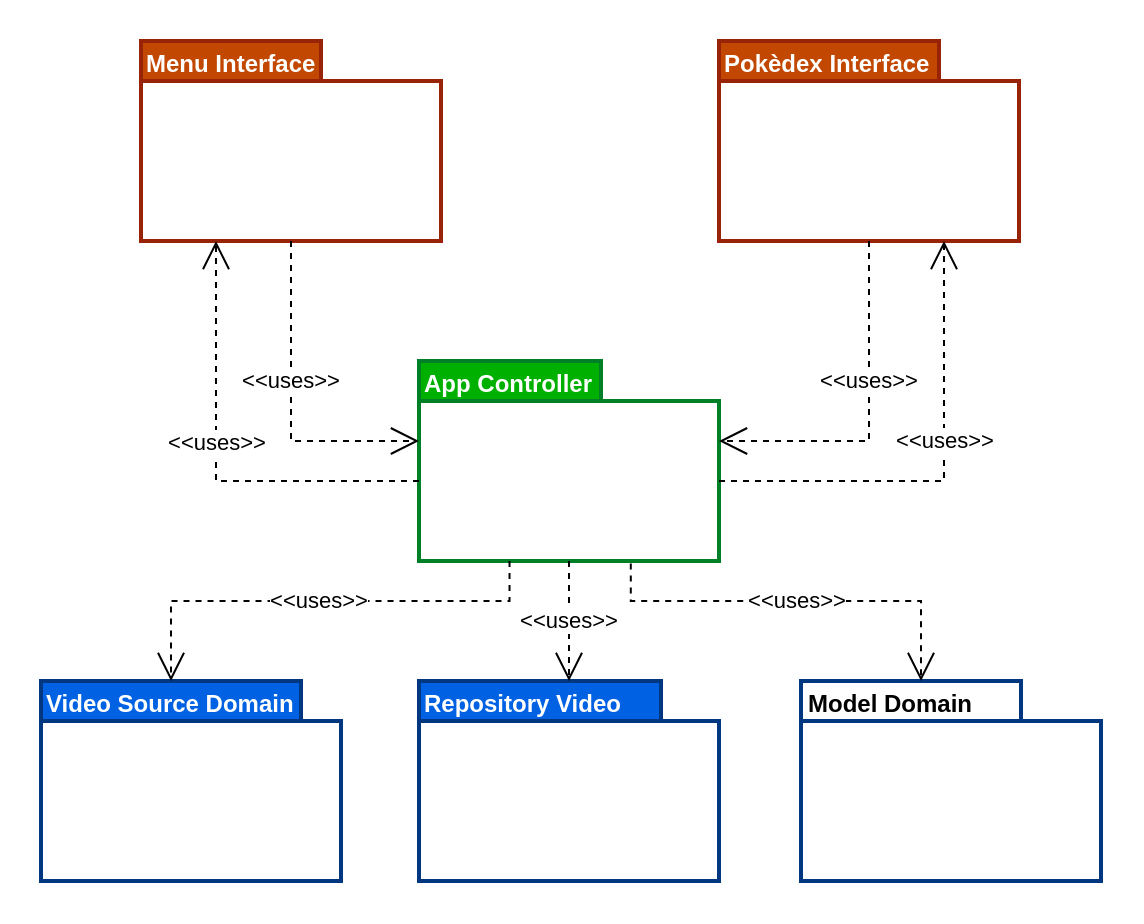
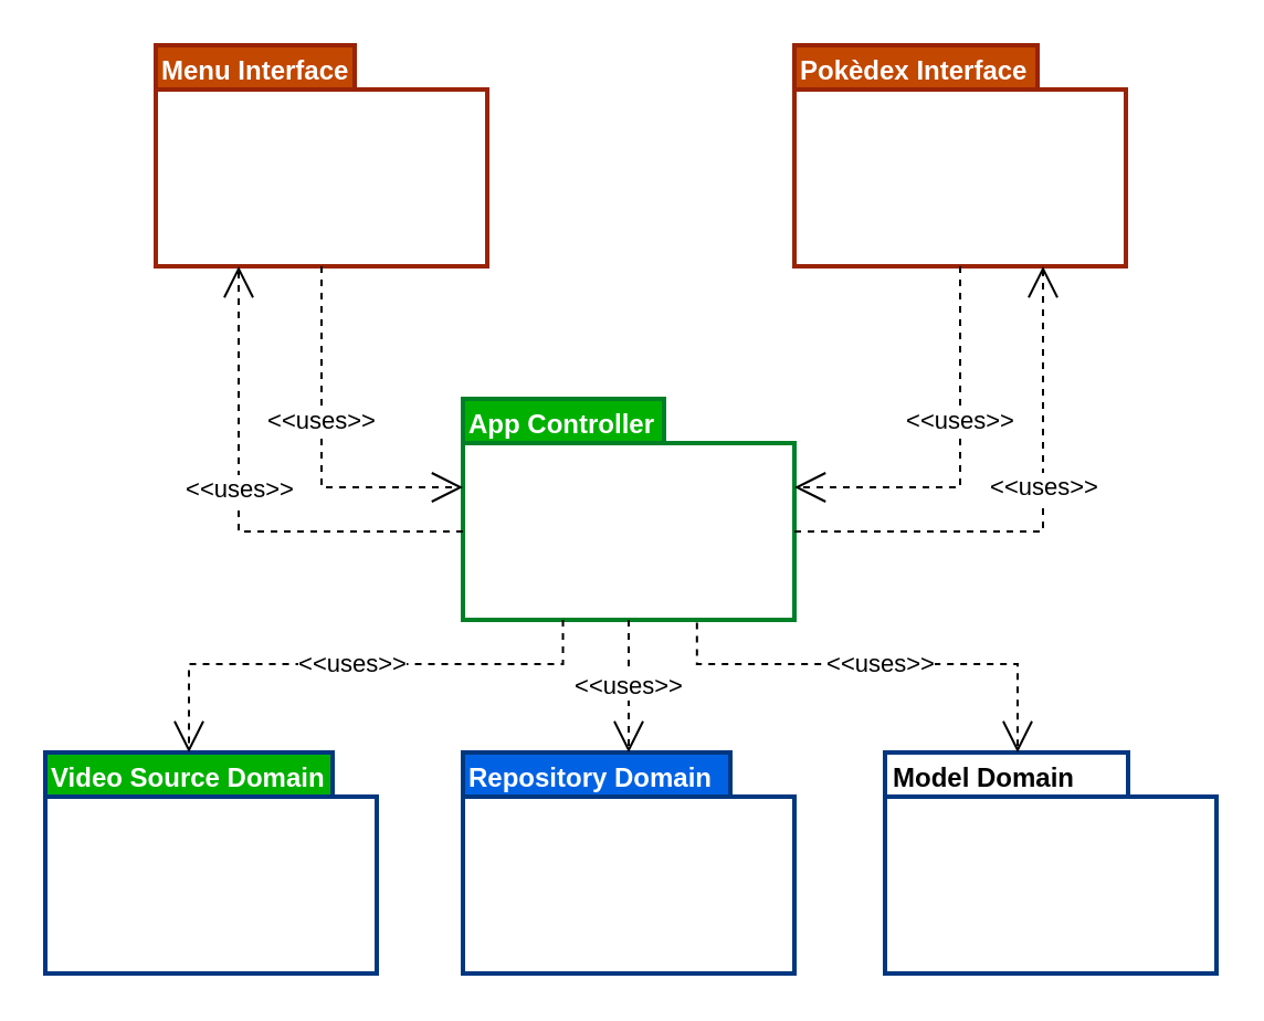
  <mxCell id="0" />
  <mxCell id="1" parent="0" />
  <mxCell id="2" value="Menu&amp;nbsp;Interface" style="shape=folder;fontStyle=1;spacingTop=0;tabWidth=90;tabHeight=20;tabPosition=left;html=1;verticalAlign=top;spacing=0;align=left;spacingLeft=4;strokeWidth=2;strokeColor=#992306;noLabel=0;movableLabel=0;" parent="1" vertex="1"><mxGeometry x="70" y="20" width="150" height="100" as="geometry" /></mxCell>
  <mxCell id="3" value="Pokèdex&amp;nbsp;Interface" style="shape=folder;fontStyle=1;spacingTop=0;tabWidth=110;tabHeight=20;tabPosition=left;html=1;verticalAlign=top;spacing=0;align=left;spacingLeft=4;strokeWidth=2;strokeColor=#992306;" parent="1" vertex="1"><mxGeometry x="359" y="20" width="150" height="100" as="geometry" /></mxCell>
  <mxCell id="4" value="&lt;span style=&quot;text-align: center&quot;&gt;App Controller&lt;/span&gt;" style="shape=folder;fontStyle=1;spacingTop=0;tabWidth=91;tabHeight=20;tabPosition=left;html=1;verticalAlign=top;spacing=0;align=left;spacingLeft=4;strokeWidth=2;strokeColor=#008026;" parent="1" vertex="1"><mxGeometry x="209" y="180" width="150" height="100" as="geometry" /></mxCell>
  <mxCell id="5" value="&lt;span style=&quot;text-align: center&quot;&gt;Model Domain&lt;/span&gt;" style="shape=folder;fontStyle=1;spacingTop=0;tabWidth=121;tabHeight=20;tabPosition=left;html=1;verticalAlign=top;spacing=0;align=left;spacingLeft=4;strokeColor=#003780;strokeWidth=2;" parent="1" vertex="1"><mxGeometry x="209" y="340" width="150" height="100" as="geometry" /></mxCell>
  <mxCell id="6" value="Menu Interface" style="rounded=0;whiteSpace=wrap;html=1;strokeColor=#992306;strokeWidth=2;align=left;verticalAlign=top;fillColor=#C24700;fontColor=#ffffff;spacing=0;spacingLeft=3;fontStyle=1" parent="1" vertex="1"><mxGeometry x="70" y="20" width="90" height="20" as="geometry" /></mxCell>
  <mxCell id="7" value="Pokèdex Interface" style="rounded=0;whiteSpace=wrap;html=1;strokeColor=#992306;strokeWidth=2;align=left;verticalAlign=top;fillColor=#C24700;fontColor=#ffffff;spacing=0;spacingLeft=3;fontStyle=1" parent="1" vertex="1"><mxGeometry x="359" y="20" width="110" height="20" as="geometry" /></mxCell>
  <mxCell id="8" value="App Controller" style="rounded=0;whiteSpace=wrap;html=1;strokeColor=#008026;strokeWidth=2;align=left;verticalAlign=top;fillColor=#00B000;fontColor=#ffffff;spacing=0;spacingLeft=3;fontStyle=1" parent="1" vertex="1"><mxGeometry x="209" y="180" width="91" height="20" as="geometry" /></mxCell>
- <mxCell id="9" value="Repository Video" style="rounded=0;whiteSpace=wrap;html=1;strokeColor=#003780;strokeWidth=2;align=left;verticalAlign=top;fillColor=#0062E3;fontColor=#ffffff;spacing=0;spacingLeft=3;fontStyle=1" parent="1" vertex="1"><mxGeometry x="209" y="340" width="121" height="20" as="geometry" /></mxCell>
+ <mxCell id="9" value="Repository Domain" style="rounded=0;whiteSpace=wrap;html=1;strokeColor=#003780;strokeWidth=2;align=left;verticalAlign=top;fillColor=#0062E3;fontColor=#ffffff;spacing=0;spacingLeft=3;fontStyle=1" parent="1" vertex="1"><mxGeometry x="209" y="340" width="121" height="20" as="geometry" /></mxCell>
  <mxCell id="10" value="&amp;lt;&amp;lt;uses&amp;gt;&amp;gt;" style="endArrow=open;endSize=12;dashed=1;html=1;rounded=0;exitX=0.5;exitY=1;exitDx=0;exitDy=0;exitPerimeter=0;entryX=0;entryY=0;entryDx=0;entryDy=40;entryPerimeter=0;edgeStyle=orthogonalEdgeStyle;" parent="1" source="2" target="4" edge="1"><mxGeometry x="-0.146" width="160" relative="1" as="geometry"><mxPoint x="120" y="150" as="sourcePoint" /><mxPoint x="280" y="150" as="targetPoint" /><mxPoint as="offset" /></mxGeometry></mxCell>
  <mxCell id="11" value="&amp;lt;&amp;lt;uses&amp;gt;&amp;gt;" style="endArrow=open;endSize=12;dashed=1;html=1;rounded=0;exitX=0.5;exitY=1;exitDx=0;exitDy=0;exitPerimeter=0;entryX=0;entryY=0;entryDx=150;entryDy=40;entryPerimeter=0;edgeStyle=orthogonalEdgeStyle;" parent="1" source="3" target="4" edge="1"><mxGeometry x="-0.2" width="160" relative="1" as="geometry"><mxPoint x="430" y="150" as="sourcePoint" /><mxPoint x="494" y="270" as="targetPoint" /><mxPoint as="offset" /></mxGeometry></mxCell>
  <mxCell id="12" value="&amp;lt;&amp;lt;uses&amp;gt;&amp;gt;" style="endArrow=open;endSize=12;dashed=1;html=1;rounded=0;exitX=0;exitY=0;exitDx=0;exitDy=60;exitPerimeter=0;entryX=0.25;entryY=1;entryDx=0;entryDy=0;entryPerimeter=0;edgeStyle=orthogonalEdgeStyle;" parent="1" source="4" target="2" edge="1"><mxGeometry x="0.097" width="160" relative="1" as="geometry"><mxPoint x="50" y="170" as="sourcePoint" /><mxPoint x="114" y="270" as="targetPoint" /><mxPoint as="offset" /></mxGeometry></mxCell>
  <mxCell id="13" value="&amp;lt;&amp;lt;uses&amp;gt;&amp;gt;" style="endArrow=open;endSize=12;dashed=1;html=1;rounded=0;exitX=0;exitY=0;exitDx=150;exitDy=60;exitPerimeter=0;entryX=0.75;entryY=1;entryDx=0;entryDy=0;entryPerimeter=0;edgeStyle=orthogonalEdgeStyle;" parent="1" source="4" target="3" edge="1"><mxGeometry x="0.14" width="160" relative="1" as="geometry"><mxPoint x="509" y="260" as="sourcePoint" /><mxPoint x="407.5" y="140" as="targetPoint" /><mxPoint as="offset" /></mxGeometry></mxCell>
  <mxCell id="14" value="&amp;lt;&amp;lt;uses&amp;gt;&amp;gt;" style="endArrow=open;endSize=12;dashed=1;html=1;rounded=0;exitX=0.5;exitY=1;exitDx=0;exitDy=0;exitPerimeter=0;entryX=0.5;entryY=0;entryDx=0;entryDy=0;entryPerimeter=0;" parent="1" source="4" target="5" edge="1"><mxGeometry width="160" relative="1" as="geometry"><mxPoint x="60" y="300" as="sourcePoint" /><mxPoint x="310" y="320" as="targetPoint" /></mxGeometry></mxCell>
  <mxCell id="15" value="&lt;span style=&quot;text-align: center&quot;&gt;Model Domain&lt;/span&gt;" style="shape=folder;fontStyle=1;spacingTop=0;tabWidth=110;tabHeight=20;tabPosition=left;html=1;verticalAlign=top;spacing=0;align=left;spacingLeft=4;strokeColor=#003780;strokeWidth=2;" vertex="1" parent="1"><mxGeometry x="400" y="340" width="150" height="100" as="geometry" /></mxCell>
  <mxCell id="16" value="&lt;span style=&quot;text-align: center&quot;&gt;Model Domain&lt;/span&gt;" style="shape=folder;fontStyle=1;spacingTop=0;tabWidth=130;tabHeight=20;tabPosition=left;html=1;verticalAlign=top;spacing=0;align=left;spacingLeft=4;strokeColor=#003780;strokeWidth=2;" vertex="1" parent="1"><mxGeometry x="20" y="340" width="150" height="100" as="geometry" /></mxCell>
- <mxCell id="17" value="Video Source Domain" style="rounded=0;whiteSpace=wrap;html=1;strokeColor=#003780;strokeWidth=2;align=left;verticalAlign=top;fillColor=#0062E3;fontColor=#ffffff;spacing=0;spacingLeft=3;fontStyle=1" vertex="1" parent="1"><mxGeometry x="20" y="340" width="130" height="20" as="geometry" /></mxCell>
+ <mxCell id="17" value="Video Source Domain" style="rounded=0;whiteSpace=wrap;html=1;strokeColor=#003780;strokeWidth=2;align=left;verticalAlign=top;fillColor=#00b000;fontColor=#ffffff;spacing=0;spacingLeft=3;fontStyle=1;" vertex="1" parent="1"><mxGeometry x="20" y="340" width="130" height="20" as="geometry" /></mxCell>
  <mxCell id="18" value="&amp;lt;&amp;lt;uses&amp;gt;&amp;gt;" style="endArrow=open;endSize=12;dashed=1;html=1;rounded=0;exitX=0.5;exitY=1;exitDx=0;exitDy=0;exitPerimeter=0;entryX=0;entryY=0;entryDx=65;entryDy=0;entryPerimeter=0;edgeStyle=elbowEdgeStyle;elbow=vertical;" edge="1" parent="1" target="16"><mxGeometry width="160" relative="1" as="geometry"><mxPoint x="254.26" y="280" as="sourcePoint" /><mxPoint x="90" y="310" as="targetPoint" /><Array as="points"><mxPoint x="230" y="300" /></Array></mxGeometry></mxCell>
  <mxCell id="19" value="&amp;lt;&amp;lt;uses&amp;gt;&amp;gt;" style="endArrow=open;endSize=12;dashed=1;html=1;rounded=0;exitX=0.706;exitY=1.012;exitDx=0;exitDy=0;exitPerimeter=0;entryX=0.4;entryY=0;entryDx=0;entryDy=0;entryPerimeter=0;edgeStyle=elbowEdgeStyle;elbow=vertical;" edge="1" parent="1" source="4" target="15"><mxGeometry width="160" relative="1" as="geometry"><mxPoint x="359" y="290" as="sourcePoint" /><mxPoint x="359" y="350" as="targetPoint" /><Array as="points"><mxPoint x="360" y="300" /></Array></mxGeometry></mxCell>
